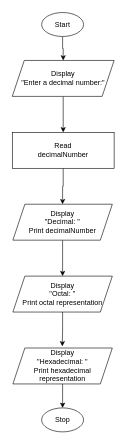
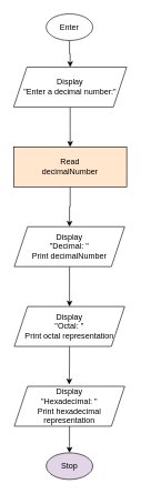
  <mxCell id="0" />
  <mxCell id="1" parent="0" />
  <mxCell id="2" style="edgeStyle=orthogonalEdgeStyle;rounded=0;orthogonalLoop=1;jettySize=auto;html=1;" edge="1" parent="1" source="3" target="5"><mxGeometry relative="1" as="geometry" /></mxCell>
- <mxCell id="3" value="Start" style="ellipse;whiteSpace=wrap;html=1;" vertex="1" parent="1"><mxGeometry x="69" y="20" width="70" height="40" as="geometry" /></mxCell>
+ <mxCell id="3" value="Enter" style="ellipse;whiteSpace=wrap;html=1;" vertex="1" parent="1"><mxGeometry x="69" y="20" width="70" height="40" as="geometry" /></mxCell>
  <mxCell id="4" style="edgeStyle=orthogonalEdgeStyle;rounded=0;orthogonalLoop=1;jettySize=auto;html=1;entryX=0.5;entryY=0;entryDx=0;entryDy=0;" edge="1" parent="1" source="5" target="7"><mxGeometry relative="1" as="geometry" /></mxCell>
  <mxCell id="5" value="Display&lt;br&gt;&quot;Enter a decimal number:&quot;" style="shape=parallelogram;perimeter=parallelogramPerimeter;whiteSpace=wrap;html=1;fixedSize=1;" vertex="1" parent="1"><mxGeometry x="20" y="100" width="170" height="60" as="geometry" /></mxCell>
  <mxCell id="6" style="edgeStyle=orthogonalEdgeStyle;rounded=0;orthogonalLoop=1;jettySize=auto;html=1;entryX=0.5;entryY=0;entryDx=0;entryDy=0;" edge="1" parent="1" source="7" target="9"><mxGeometry relative="1" as="geometry" /></mxCell>
- <mxCell id="7" value="Read&lt;br&gt;decimalNumber" style="rounded=0;whiteSpace=wrap;html=1;" vertex="1" parent="1"><mxGeometry x="20" y="220" width="170" height="60" as="geometry" /></mxCell>
+ <mxCell id="7" value="Read&lt;br&gt;decimalNumber" style="rounded=0;whiteSpace=wrap;html=1;fillColor=#ffe6cc;" vertex="1" parent="1"><mxGeometry x="20" y="220" width="170" height="60" as="geometry" /></mxCell>
  <mxCell id="8" style="edgeStyle=orthogonalEdgeStyle;rounded=0;orthogonalLoop=1;jettySize=auto;html=1;entryX=0.5;entryY=0;entryDx=0;entryDy=0;" edge="1" parent="1" source="9" target="11"><mxGeometry relative="1" as="geometry" /></mxCell>
  <mxCell id="9" value="Display&lt;br&gt;&quot;Decimal: &quot;&lt;br&gt;Print decimalNumber" style="shape=parallelogram;perimeter=parallelogramPerimeter;whiteSpace=wrap;html=1;fixedSize=1;" vertex="1" parent="1"><mxGeometry x="21" y="340" width="166" height="60" as="geometry" /></mxCell>
  <mxCell id="10" style="edgeStyle=orthogonalEdgeStyle;rounded=0;orthogonalLoop=1;jettySize=auto;html=1;entryX=0.497;entryY=-0.047;entryDx=0;entryDy=0;entryPerimeter=0;" edge="1" parent="1" source="11" target="13"><mxGeometry relative="1" as="geometry" /></mxCell>
  <mxCell id="11" value="Display&lt;br&gt;&quot;Octal: &quot;&lt;br&gt;Print octal representation" style="shape=parallelogram;perimeter=parallelogramPerimeter;whiteSpace=wrap;html=1;fixedSize=1;" vertex="1" parent="1"><mxGeometry x="21" y="460" width="166" height="60" as="geometry" /></mxCell>
  <mxCell id="12" style="edgeStyle=orthogonalEdgeStyle;rounded=0;orthogonalLoop=1;jettySize=auto;html=1;entryX=0.5;entryY=0;entryDx=0;entryDy=0;" edge="1" parent="1" source="13" target="14"><mxGeometry relative="1" as="geometry" /></mxCell>
  <mxCell id="13" value="Display&lt;br&gt;&quot;Hexadecimal: &quot;&lt;br&gt;Print hexadecimal representation" style="shape=parallelogram;perimeter=parallelogramPerimeter;whiteSpace=wrap;html=1;fixedSize=1;" vertex="1" parent="1"><mxGeometry x="21" y="580" width="166" height="60" as="geometry" /></mxCell>
- <mxCell id="14" value="Stop" style="ellipse;whiteSpace=wrap;html=1;" vertex="1" parent="1"><mxGeometry x="69" y="680" width="70" height="40" as="geometry" /></mxCell>
+ <mxCell id="14" value="Stop" style="ellipse;whiteSpace=wrap;html=1;fillColor=#e1d5e7;" vertex="1" parent="1"><mxGeometry x="69" y="680" width="70" height="40" as="geometry" /></mxCell>
